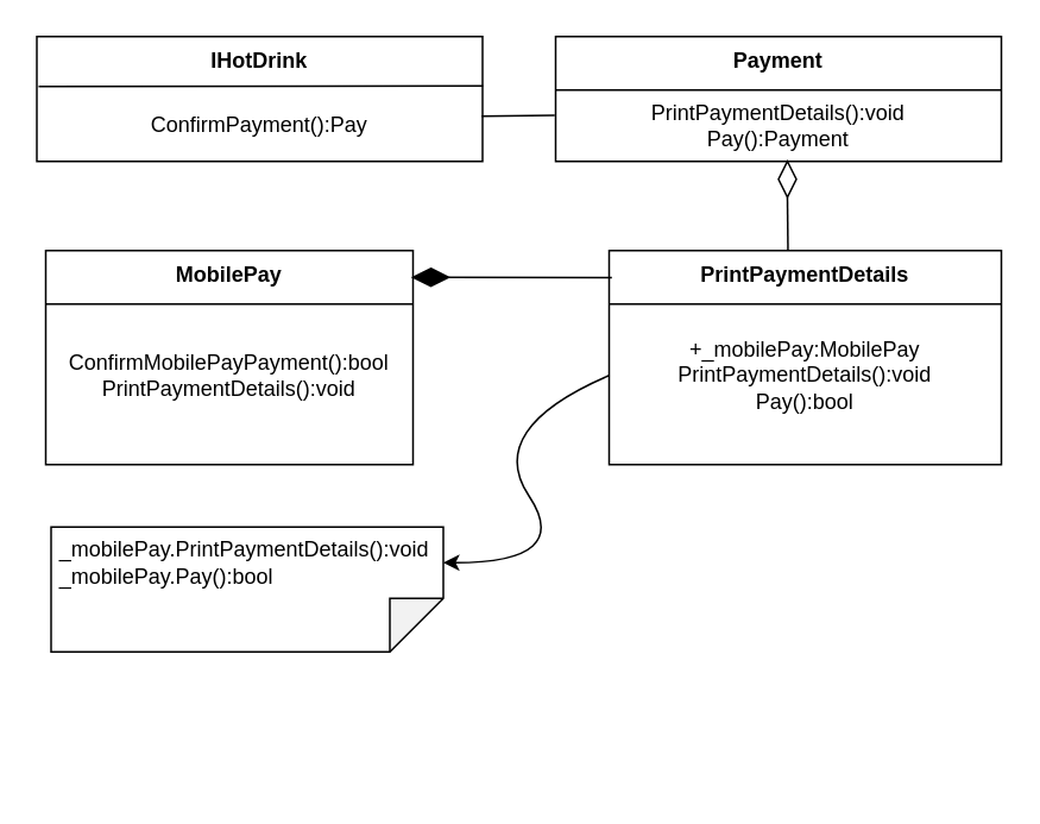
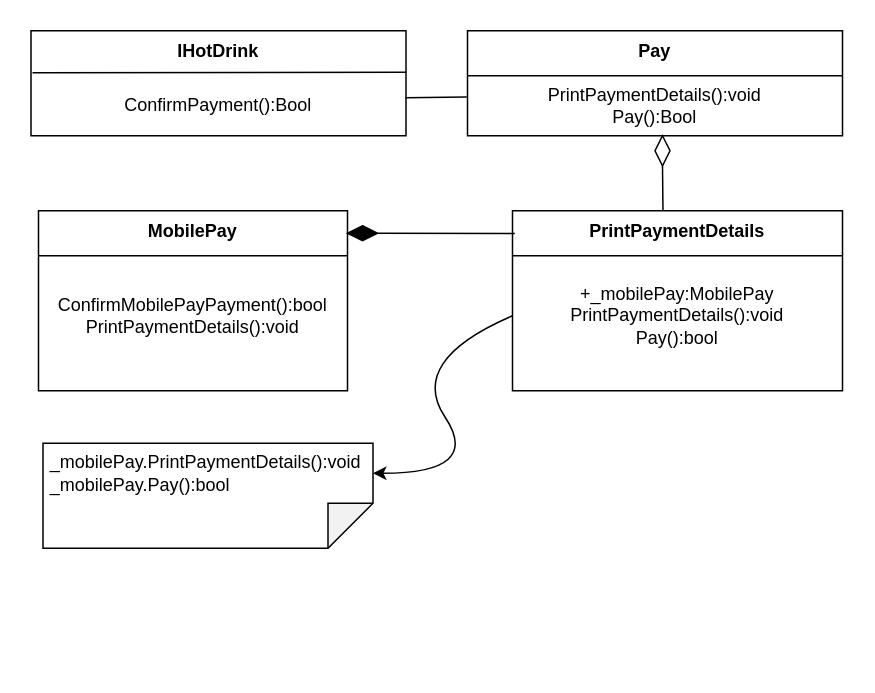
  <mxCell id="0" />
  <mxCell id="1" parent="0" />
  <mxCell id="2" value="" style="rounded=0;whiteSpace=wrap;html=1;" vertex="1" parent="1"><mxGeometry x="20" y="20" width="250" height="70" as="geometry" /></mxCell>
  <mxCell id="3" value="IHotDrink" style="text;html=1;strokeColor=none;fillColor=none;align=center;verticalAlign=top;whiteSpace=wrap;rounded=0;fontStyle=1" vertex="1" parent="1"><mxGeometry x="20" y="20" width="250" height="30" as="geometry" /></mxCell>
  <mxCell id="4" value="" style="rounded=0;whiteSpace=wrap;html=1;" vertex="1" parent="1"><mxGeometry x="311" y="20" width="250" height="70" as="geometry" /></mxCell>
- <mxCell id="5" value="Payment" style="text;html=1;strokeColor=none;fillColor=none;align=center;verticalAlign=top;whiteSpace=wrap;rounded=0;fontStyle=1" vertex="1" parent="1"><mxGeometry x="311" y="20" width="250" height="40" as="geometry" /></mxCell>
+ <mxCell id="5" value="Pay" style="text;html=1;strokeColor=none;fillColor=none;align=center;verticalAlign=top;whiteSpace=wrap;rounded=0;fontStyle=1" vertex="1" parent="1"><mxGeometry x="311" y="20" width="250" height="40" as="geometry" /></mxCell>
  <mxCell id="6" value="" style="endArrow=none;html=1;entryX=0;entryY=0.75;entryDx=0;entryDy=0;exitX=1;exitY=0.75;exitDx=0;exitDy=0;" edge="1" parent="1" source="5" target="5"><mxGeometry width="50" height="50" relative="1" as="geometry"><mxPoint x="561" y="45" as="sourcePoint" /><mxPoint x="1" y="190" as="targetPoint" /></mxGeometry></mxCell>
  <mxCell id="7" value="" style="endArrow=none;html=1;entryX=1;entryY=0.75;entryDx=0;entryDy=0;" edge="1" parent="1"><mxGeometry width="50" height="50" relative="1" as="geometry"><mxPoint x="21" y="48" as="sourcePoint" /><mxPoint x="270.2" y="47.6" as="targetPoint" /></mxGeometry></mxCell>
- <mxCell id="8" value="PrintPaymentDetails():void&lt;br&gt;Pay():Payment&lt;br&gt;" style="text;html=1;strokeColor=none;fillColor=none;align=center;verticalAlign=middle;whiteSpace=wrap;rounded=0;" vertex="1" parent="1"><mxGeometry x="311" y="50" width="250" height="40" as="geometry" /></mxCell>
- <mxCell id="9" value="ConfirmPayment():Pay" style="text;html=1;strokeColor=none;fillColor=none;align=center;verticalAlign=middle;whiteSpace=wrap;rounded=0;" vertex="1" parent="1"><mxGeometry x="20" y="50" width="250" height="40" as="geometry" /></mxCell>
+ <mxCell id="8" value="PrintPaymentDetails():void&lt;br&gt;Pay():Bool&lt;br&gt;" style="text;html=1;strokeColor=none;fillColor=none;align=center;verticalAlign=middle;whiteSpace=wrap;rounded=0;" vertex="1" parent="1"><mxGeometry x="311" y="50" width="250" height="40" as="geometry" /></mxCell>
+ <mxCell id="9" value="ConfirmPayment():Bool" style="text;html=1;strokeColor=none;fillColor=none;align=center;verticalAlign=middle;whiteSpace=wrap;rounded=0;" vertex="1" parent="1"><mxGeometry x="20" y="50" width="250" height="40" as="geometry" /></mxCell>
  <mxCell id="10" value="" style="endArrow=none;html=1;entryX=-0.002;entryY=0.355;entryDx=0;entryDy=0;entryPerimeter=0;exitX=0.998;exitY=0.365;exitDx=0;exitDy=0;exitPerimeter=0;" edge="1" parent="1" source="9" target="8"><mxGeometry width="50" height="50" relative="1" as="geometry"><mxPoint x="51" y="170" as="sourcePoint" /><mxPoint x="101" y="120" as="targetPoint" /></mxGeometry></mxCell>
  <mxCell id="11" value="" style="rounded=0;whiteSpace=wrap;html=1;" vertex="1" parent="1"><mxGeometry x="341" y="140" width="220" height="120" as="geometry" /></mxCell>
  <mxCell id="12" value="PrintPaymentDetails" style="text;html=1;strokeColor=none;fillColor=none;align=center;verticalAlign=top;whiteSpace=wrap;rounded=0;fontStyle=1" vertex="1" parent="1"><mxGeometry x="341" y="140" width="220" height="40" as="geometry" /></mxCell>
  <mxCell id="13" value="" style="endArrow=none;html=1;entryX=0;entryY=0.75;entryDx=0;entryDy=0;exitX=1;exitY=0.75;exitDx=0;exitDy=0;" edge="1" parent="1" source="12" target="12"><mxGeometry width="50" height="50" relative="1" as="geometry"><mxPoint x="561" y="165" as="sourcePoint" /><mxPoint x="1" y="310" as="targetPoint" /></mxGeometry></mxCell>
  <mxCell id="14" value="+_mobilePay:MobilePay&lt;br&gt;PrintPaymentDetails():void&lt;br&gt;Pay():bool&lt;br&gt;" style="text;html=1;strokeColor=none;fillColor=none;align=center;verticalAlign=middle;whiteSpace=wrap;rounded=0;" vertex="1" parent="1"><mxGeometry x="341" y="170" width="220" height="80" as="geometry" /></mxCell>
  <mxCell id="15" value="" style="rounded=0;whiteSpace=wrap;html=1;" vertex="1" parent="1"><mxGeometry x="25" y="140" width="206" height="120" as="geometry" /></mxCell>
  <mxCell id="16" value="MobilePay" style="text;html=1;strokeColor=none;fillColor=none;align=center;verticalAlign=top;whiteSpace=wrap;rounded=0;fontStyle=1" vertex="1" parent="1"><mxGeometry x="25" y="140" width="206" height="40" as="geometry" /></mxCell>
  <mxCell id="17" value="" style="endArrow=none;html=1;entryX=0;entryY=0.75;entryDx=0;entryDy=0;exitX=1;exitY=0.75;exitDx=0;exitDy=0;" edge="1" parent="1" source="16" target="16"><mxGeometry width="50" height="50" relative="1" as="geometry"><mxPoint x="275" y="165" as="sourcePoint" /><mxPoint x="-285" y="310" as="targetPoint" /></mxGeometry></mxCell>
  <mxCell id="18" value="ConfirmMobilePayPayment():bool&lt;br&gt;PrintPaymentDetails():void&lt;br&gt;" style="text;html=1;strokeColor=none;fillColor=none;align=center;verticalAlign=middle;whiteSpace=wrap;rounded=0;" vertex="1" parent="1"><mxGeometry x="25" y="170" width="206" height="80" as="geometry" /></mxCell>
  <mxCell id="19" value="" style="rhombus;whiteSpace=wrap;html=1;labelBackgroundColor=none;labelBorderColor=none;fillColor=#000000;" vertex="1" parent="1"><mxGeometry x="231" y="150" width="20" height="10" as="geometry" /></mxCell>
  <mxCell id="20" value="" style="endArrow=none;html=1;entryX=1;entryY=0.5;entryDx=0;entryDy=0;exitX=0.007;exitY=0.379;exitDx=0;exitDy=0;exitPerimeter=0;" edge="1" parent="1" source="12" target="19"><mxGeometry width="50" height="50" relative="1" as="geometry"><mxPoint x="21" y="330" as="sourcePoint" /><mxPoint x="71" y="280" as="targetPoint" /></mxGeometry></mxCell>
  <mxCell id="21" value="" style="rhombus;whiteSpace=wrap;html=1;labelBackgroundColor=none;fillColor=none;" vertex="1" parent="1"><mxGeometry x="436" y="90" width="10" height="20" as="geometry" /></mxCell>
  <mxCell id="22" value="" style="endArrow=none;html=1;entryX=0.5;entryY=1;entryDx=0;entryDy=0;exitX=0.456;exitY=-0.007;exitDx=0;exitDy=0;exitPerimeter=0;" edge="1" parent="1" source="12" target="21"><mxGeometry width="50" height="50" relative="1" as="geometry"><mxPoint x="21" y="330" as="sourcePoint" /><mxPoint x="71" y="280" as="targetPoint" /></mxGeometry></mxCell>
  <mxCell id="23" value="" style="shape=note;whiteSpace=wrap;html=1;backgroundOutline=1;darkOpacity=0.05;labelBackgroundColor=none;fillColor=none;rotation=90;" vertex="1" parent="1"><mxGeometry x="103" y="220" width="70" height="220" as="geometry" /></mxCell>
  <mxCell id="24" value="_mobilePay.PrintPaymentDetails():void&lt;br&gt;_mobilePay.Pay():bool&lt;br&gt;" style="text;html=1;strokeColor=none;fillColor=none;align=left;verticalAlign=middle;whiteSpace=wrap;rounded=0;labelBackgroundColor=none;" vertex="1" parent="1"><mxGeometry x="31" y="305" width="250" height="20" as="geometry" /></mxCell>
  <mxCell id="25" value="" style="curved=1;endArrow=classic;html=1;entryX=0;entryY=0;entryDx=20;entryDy=0;entryPerimeter=0;exitX=0;exitY=0.5;exitDx=0;exitDy=0;" edge="1" parent="1" source="14" target="23"><mxGeometry width="50" height="50" relative="1" as="geometry"><mxPoint x="21" y="440" as="sourcePoint" /><mxPoint x="71" y="390" as="targetPoint" /><Array as="points"><mxPoint x="271" y="240" /><mxPoint x="321" y="315" /></Array></mxGeometry></mxCell>
